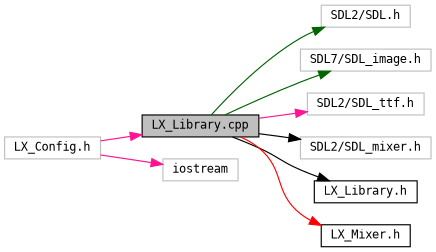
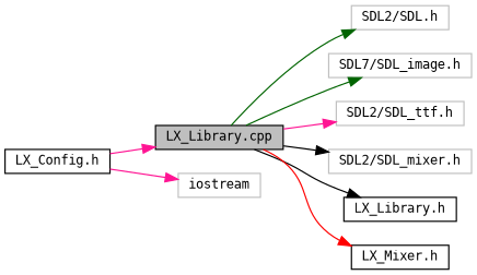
  digraph {
    fontname="DejaVu Sans Mono"
    rankdir=LR
    node [color=grey75 fillcolor=white fontname="DejaVu Sans Mono" fontsize=10 shape=record style=filled]
    edge [color=deeppink fontname="DejaVu Sans Mono" fontsize=10 labelfontname=Helvetica labelfontsize=10 style=solid]
    n1 [color=black fillcolor=grey75 fontcolor=black height=0.2 label="LX_Library.cpp" width=0.4]
    n2 [height=0.2 label="SDL2/SDL.h" width=0.4]
    n3 [height=0.2 label="SDL7/SDL_image.h" width=0.4]
    n4 [height=0.2 label="SDL2/SDL_ttf.h" width=0.4]
    n5 [height=0.2 label="SDL2/SDL_mixer.h" width=0.4]
    n6 [color=black height=0.2 label="LX_Library.h" width=0.4]
    n7 [color=black height=0.2 label="LX_Mixer.h" width=0.4]
-   n8 [height=0.2 label="LX_Config.h" width=0.4]
+   n8 [color=black height=0.2 label="LX_Config.h" width=0.4]
    n9 [height=0.2 label=iostream width=0.4]
    n1 -> n2 [color=darkgreen]
    n1 -> n3 [color=darkgreen]
    n1 -> n4
    n1 -> n5 [color=black]
    n1 -> n6 [color=black]
    n1 -> n7 [color=red]
    n8 -> n1
    n8 -> n9
  }
